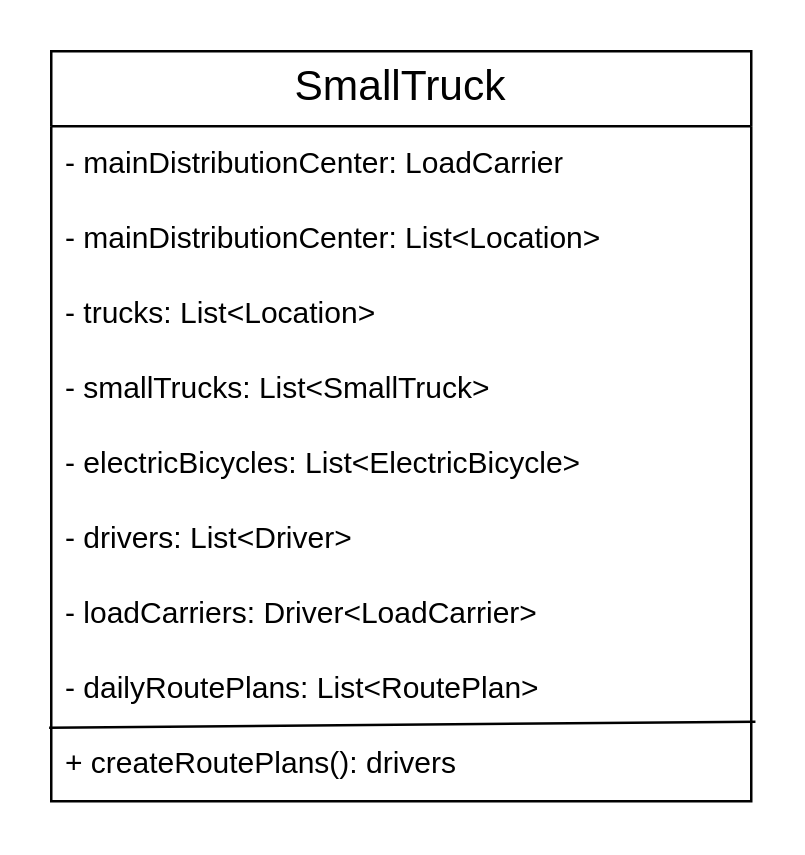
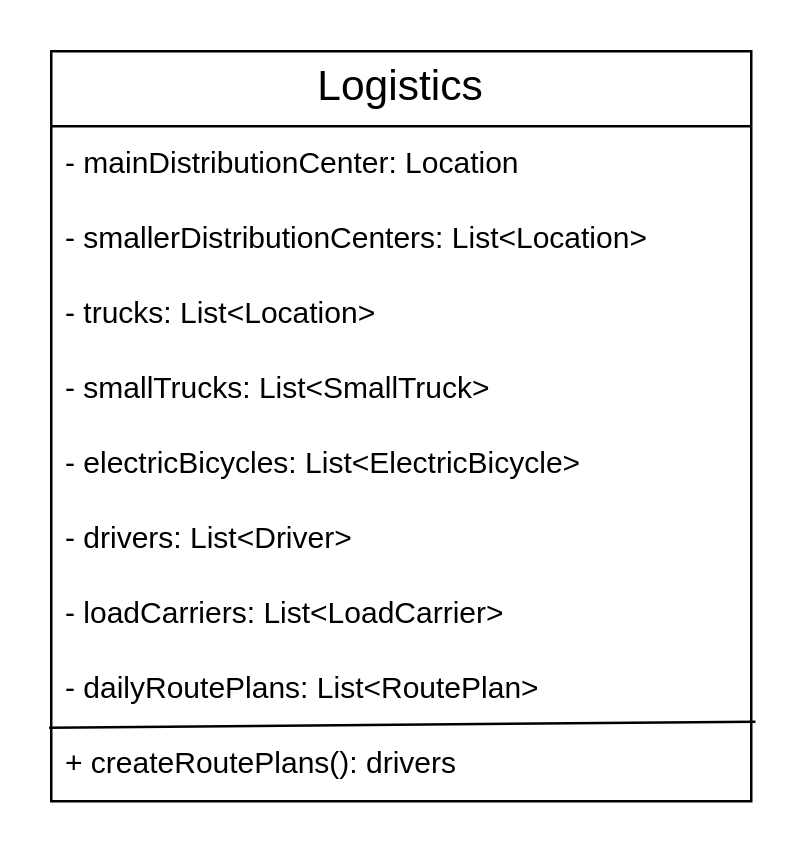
  <mxCell id="0" />
  <mxCell id="1" parent="0" />
- <mxCell id="2" value="&lt;font style=&quot;font-size: 17px;&quot;&gt;SmallTruck&lt;/font&gt;" style="swimlane;fontStyle=0;childLayout=stackLayout;horizontal=1;startSize=30;horizontalStack=0;resizeParent=1;resizeParentMax=0;resizeLast=0;collapsible=1;marginBottom=0;whiteSpace=wrap;html=1;rounded=0;flipH=0;flipV=0;" vertex="1" parent="1"><mxGeometry x="20" y="20" width="280" height="300" as="geometry"><mxRectangle x="350" y="40" width="110" height="30" as="alternateBounds" /></mxGeometry></mxCell>
- <mxCell id="3" value="- mainDistributionCenter: LoadCarrier" style="text;strokeColor=none;fillColor=none;align=left;verticalAlign=middle;spacingLeft=4;spacingRight=4;overflow=hidden;points=[[0,0.5],[1,0.5]];portConstraint=eastwest;rotatable=0;whiteSpace=wrap;html=1;" vertex="1" parent="2"><mxGeometry y="30" width="280" height="30" as="geometry" /></mxCell>
- <mxCell id="4" value="- mainDistributionCenter: List&amp;lt;Location&amp;gt;" style="text;strokeColor=none;fillColor=none;align=left;verticalAlign=middle;spacingLeft=4;spacingRight=4;overflow=hidden;points=[[0,0.5],[1,0.5]];portConstraint=eastwest;rotatable=0;whiteSpace=wrap;html=1;" vertex="1" parent="2"><mxGeometry y="60" width="280" height="30" as="geometry" /></mxCell>
+ <mxCell id="2" value="&lt;font style=&quot;font-size: 17px;&quot;&gt;Logistics&lt;/font&gt;" style="swimlane;fontStyle=0;childLayout=stackLayout;horizontal=1;startSize=30;horizontalStack=0;resizeParent=1;resizeParentMax=0;resizeLast=0;collapsible=1;marginBottom=0;whiteSpace=wrap;html=1;rounded=0;flipH=0;flipV=0;" vertex="1" parent="1"><mxGeometry x="20" y="20" width="280" height="300" as="geometry"><mxRectangle x="350" y="40" width="110" height="30" as="alternateBounds" /></mxGeometry></mxCell>
+ <mxCell id="3" value="- mainDistributionCenter: Location" style="text;strokeColor=none;fillColor=none;align=left;verticalAlign=middle;spacingLeft=4;spacingRight=4;overflow=hidden;points=[[0,0.5],[1,0.5]];portConstraint=eastwest;rotatable=0;whiteSpace=wrap;html=1;" vertex="1" parent="2"><mxGeometry y="30" width="280" height="30" as="geometry" /></mxCell>
+ <mxCell id="4" value="- smallerDistributionCenters: List&amp;lt;Location&amp;gt;" style="text;strokeColor=none;fillColor=none;align=left;verticalAlign=middle;spacingLeft=4;spacingRight=4;overflow=hidden;points=[[0,0.5],[1,0.5]];portConstraint=eastwest;rotatable=0;whiteSpace=wrap;html=1;" vertex="1" parent="2"><mxGeometry y="60" width="280" height="30" as="geometry" /></mxCell>
  <mxCell id="5" value="- trucks: List&amp;lt;Location&amp;gt;" style="text;strokeColor=none;fillColor=none;align=left;verticalAlign=middle;spacingLeft=4;spacingRight=4;overflow=hidden;points=[[0,0.5],[1,0.5]];portConstraint=eastwest;rotatable=0;whiteSpace=wrap;html=1;" vertex="1" parent="2"><mxGeometry y="90" width="280" height="30" as="geometry" /></mxCell>
  <mxCell id="6" value="- smallTrucks: List&amp;lt;SmallTruck&amp;gt;" style="text;strokeColor=none;fillColor=none;align=left;verticalAlign=middle;spacingLeft=4;spacingRight=4;overflow=hidden;points=[[0,0.5],[1,0.5]];portConstraint=eastwest;rotatable=0;whiteSpace=wrap;html=1;" vertex="1" parent="2"><mxGeometry y="120" width="280" height="30" as="geometry" /></mxCell>
  <mxCell id="7" value="- electricBicycles: List&amp;lt;ElectricBicycle&amp;gt;" style="text;strokeColor=none;fillColor=none;align=left;verticalAlign=middle;spacingLeft=4;spacingRight=4;overflow=hidden;points=[[0,0.5],[1,0.5]];portConstraint=eastwest;rotatable=0;whiteSpace=wrap;html=1;" vertex="1" parent="2"><mxGeometry y="150" width="280" height="30" as="geometry" /></mxCell>
  <mxCell id="8" value="- drivers: List&amp;lt;Driver&amp;gt;" style="text;strokeColor=none;fillColor=none;align=left;verticalAlign=middle;spacingLeft=4;spacingRight=4;overflow=hidden;points=[[0,0.5],[1,0.5]];portConstraint=eastwest;rotatable=0;whiteSpace=wrap;html=1;" vertex="1" parent="2"><mxGeometry y="180" width="280" height="30" as="geometry" /></mxCell>
- <mxCell id="9" value="- loadCarriers: Driver&amp;lt;LoadCarrier&amp;gt;" style="text;strokeColor=none;fillColor=none;align=left;verticalAlign=middle;spacingLeft=4;spacingRight=4;overflow=hidden;points=[[0,0.5],[1,0.5]];portConstraint=eastwest;rotatable=0;whiteSpace=wrap;html=1;" vertex="1" parent="2"><mxGeometry y="210" width="280" height="30" as="geometry" /></mxCell>
+ <mxCell id="9" value="- loadCarriers: List&amp;lt;LoadCarrier&amp;gt;" style="text;strokeColor=none;fillColor=none;align=left;verticalAlign=middle;spacingLeft=4;spacingRight=4;overflow=hidden;points=[[0,0.5],[1,0.5]];portConstraint=eastwest;rotatable=0;whiteSpace=wrap;html=1;" vertex="1" parent="2"><mxGeometry y="210" width="280" height="30" as="geometry" /></mxCell>
  <mxCell id="10" value="- dailyRoutePlans: List&amp;lt;RoutePlan&amp;gt;" style="text;strokeColor=none;fillColor=none;align=left;verticalAlign=middle;spacingLeft=4;spacingRight=4;overflow=hidden;points=[[0,0.5],[1,0.5]];portConstraint=eastwest;rotatable=0;whiteSpace=wrap;html=1;" vertex="1" parent="2"><mxGeometry y="240" width="280" height="30" as="geometry" /></mxCell>
  <mxCell id="11" value="+ createRoutePlans(): drivers&amp;nbsp;" style="text;strokeColor=none;fillColor=none;align=left;verticalAlign=middle;spacingLeft=4;spacingRight=4;overflow=hidden;points=[[0,0.5],[1,0.5]];portConstraint=eastwest;rotatable=0;whiteSpace=wrap;html=1;horizontal=1;" vertex="1" parent="2"><mxGeometry y="270" width="280" height="30" as="geometry" /></mxCell>
  <mxCell id="12" value="" style="endArrow=none;html=1;rounded=0;exitX=-0.003;exitY=0.02;exitDx=0;exitDy=0;exitPerimeter=0;entryX=1.006;entryY=-0.06;entryDx=0;entryDy=0;entryPerimeter=0;" edge="1" parent="2" source="11" target="11"><mxGeometry width="50" height="50" relative="1" as="geometry"><mxPoint x="50" y="270" as="sourcePoint" /><mxPoint x="100" y="220" as="targetPoint" /></mxGeometry></mxCell>
